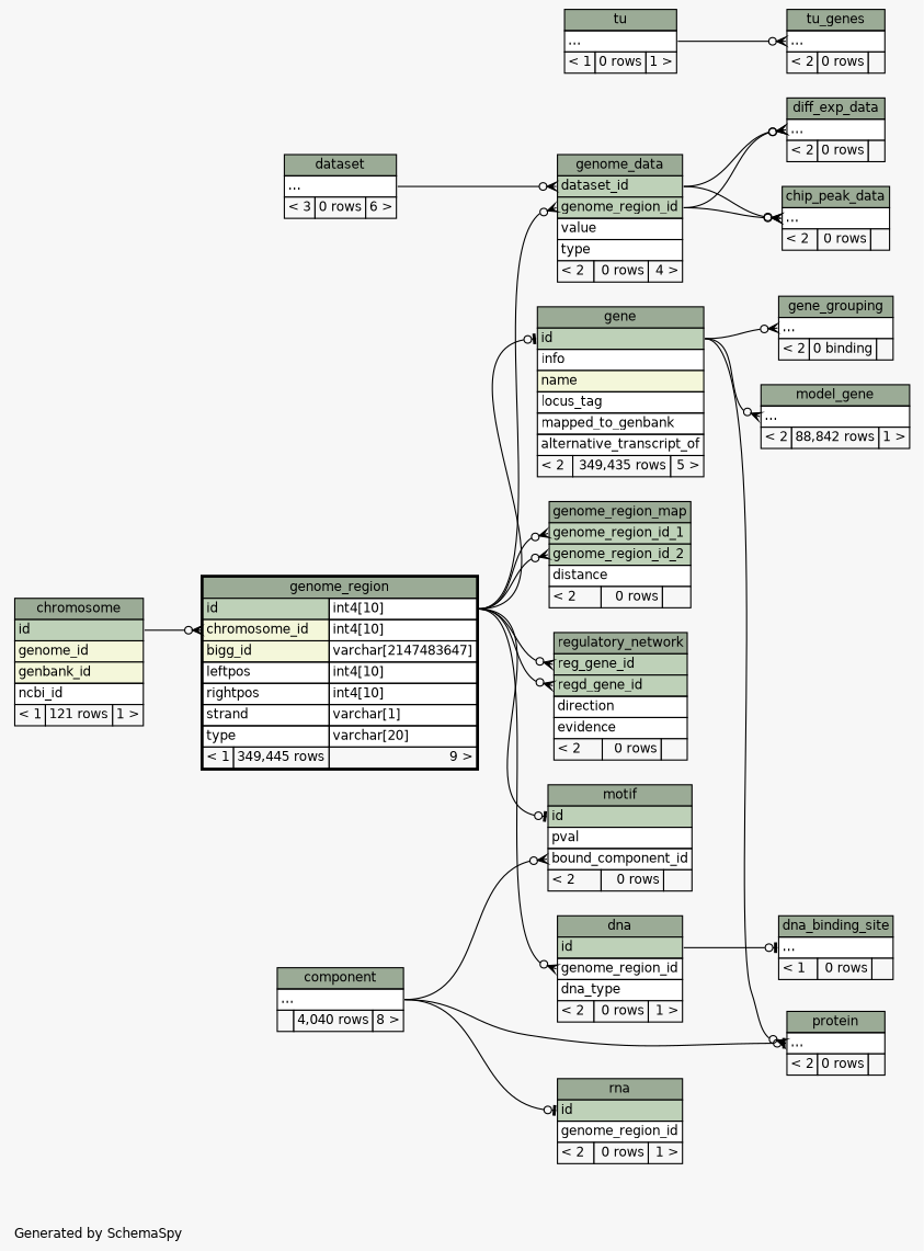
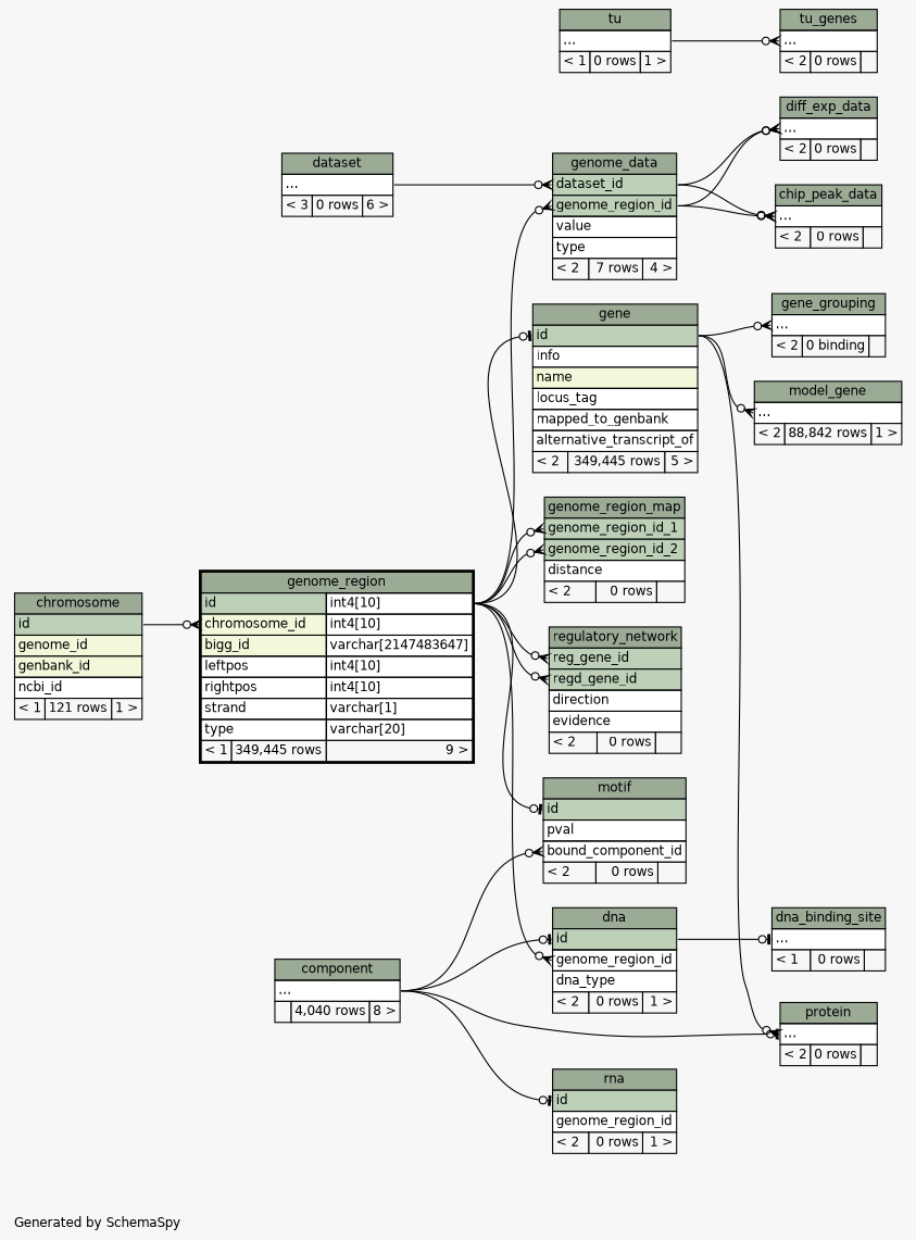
  digraph {
    bgcolor="#f7f7f7"
    fontname=Helvetica
    fontsize=11
    label="\nGenerated by SchemaSpy"
    labeljust=l
    nodesep=0.18
    rankdir=RL
    ranksep=0.46
    node [fontname=Helvetica fontsize=11 shape=plaintext]
    edge [arrowhead=none arrowsize=0.8 arrowtail=crowodot dir=back headport="id.type:e" tailport="elipses:w"]
    n1 [label=<     <TABLE BORDER="0" CELLBORDER="1" CELLSPACING="0" BGCOLOR="#ffffff">       <TR><TD COLSPAN="3" BGCOLOR="#9bab96" ALIGN="CENTER">chip_peak_data</TD></TR>       <TR><TD PORT="elipses" COLSPAN="3" ALIGN="LEFT">...</TD></TR>       <TR><TD ALIGN="LEFT" BGCOLOR="#f7f7f7">&lt; 2</TD><TD ALIGN="RIGHT" BGCOLOR="#f7f7f7">0 rows</TD><TD ALIGN="RIGHT" BGCOLOR="#f7f7f7">  </TD></TR>     </TABLE>>]
-   n2 [label=<     <TABLE BORDER="0" CELLBORDER="1" CELLSPACING="0" BGCOLOR="#ffffff">       <TR><TD COLSPAN="3" BGCOLOR="#9bab96" ALIGN="CENTER">genome_data</TD></TR>       <TR><TD PORT="dataset_id" COLSPAN="3" BGCOLOR="#bed1b8" ALIGN="LEFT">dataset_id</TD></TR>       <TR><TD PORT="genome_region_id" COLSPAN="3" BGCOLOR="#bed1b8" ALIGN="LEFT">genome_region_id</TD></TR>       <TR><TD PORT="value" COLSPAN="3" ALIGN="LEFT">value</TD></TR>       <TR><TD PORT="type" COLSPAN="3" ALIGN="LEFT">type</TD></TR>       <TR><TD ALIGN="LEFT" BGCOLOR="#f7f7f7">&lt; 2</TD><TD ALIGN="RIGHT" BGCOLOR="#f7f7f7">0 rows</TD><TD ALIGN="RIGHT" BGCOLOR="#f7f7f7">4 &gt;</TD></TR>     </TABLE>>]
+   n2 [label=<     <TABLE BORDER="0" CELLBORDER="1" CELLSPACING="0" BGCOLOR="#ffffff">       <TR><TD COLSPAN="3" BGCOLOR="#9bab96" ALIGN="CENTER">genome_data</TD></TR>       <TR><TD PORT="dataset_id" COLSPAN="3" BGCOLOR="#bed1b8" ALIGN="LEFT">dataset_id</TD></TR>       <TR><TD PORT="genome_region_id" COLSPAN="3" BGCOLOR="#bed1b8" ALIGN="LEFT">genome_region_id</TD></TR>       <TR><TD PORT="value" COLSPAN="3" ALIGN="LEFT">value</TD></TR>       <TR><TD PORT="type" COLSPAN="3" ALIGN="LEFT">type</TD></TR>       <TR><TD ALIGN="LEFT" BGCOLOR="#f7f7f7">&lt; 2</TD><TD ALIGN="RIGHT" BGCOLOR="#f7f7f7">7 rows</TD><TD ALIGN="RIGHT" BGCOLOR="#f7f7f7">4 &gt;</TD></TR>     </TABLE>>]
    n3 [label=<     <TABLE BORDER="2" CELLBORDER="1" CELLSPACING="0" BGCOLOR="#ffffff">       <TR><TD COLSPAN="3" BGCOLOR="#9bab96" ALIGN="CENTER">genome_region</TD></TR>       <TR><TD PORT="id" COLSPAN="2" BGCOLOR="#bed1b8" ALIGN="LEFT">id</TD><TD PORT="id.type" ALIGN="LEFT">int4[10]</TD></TR>       <TR><TD PORT="chromosome_id" COLSPAN="2" BGCOLOR="#f4f7da" ALIGN="LEFT">chromosome_id</TD><TD PORT="chromosome_id.type" ALIGN="LEFT">int4[10]</TD></TR>       <TR><TD PORT="bigg_id" COLSPAN="2" BGCOLOR="#f4f7da" ALIGN="LEFT">bigg_id</TD><TD PORT="bigg_id.type" ALIGN="LEFT">varchar[2147483647]</TD></TR>       <TR><TD PORT="leftpos" COLSPAN="2" ALIGN="LEFT">leftpos</TD><TD PORT="leftpos.type" ALIGN="LEFT">int4[10]</TD></TR>       <TR><TD PORT="rightpos" COLSPAN="2" ALIGN="LEFT">rightpos</TD><TD PORT="rightpos.type" ALIGN="LEFT">int4[10]</TD></TR>       <TR><TD PORT="strand" COLSPAN="2" ALIGN="LEFT">strand</TD><TD PORT="strand.type" ALIGN="LEFT">varchar[1]</TD></TR>       <TR><TD PORT="type" COLSPAN="2" ALIGN="LEFT">type</TD><TD PORT="type.type" ALIGN="LEFT">varchar[20]</TD></TR>       <TR><TD ALIGN="LEFT" BGCOLOR="#f7f7f7">&lt; 1</TD><TD ALIGN="RIGHT" BGCOLOR="#f7f7f7">349,445 rows</TD><TD ALIGN="RIGHT" BGCOLOR="#f7f7f7">9 &gt;</TD></TR>     </TABLE>>]
    n4 [label=<     <TABLE BORDER="0" CELLBORDER="1" CELLSPACING="0" BGCOLOR="#ffffff">       <TR><TD COLSPAN="3" BGCOLOR="#9bab96" ALIGN="CENTER">dataset</TD></TR>       <TR><TD PORT="elipses" COLSPAN="3" ALIGN="LEFT">...</TD></TR>       <TR><TD ALIGN="LEFT" BGCOLOR="#f7f7f7">&lt; 3</TD><TD ALIGN="RIGHT" BGCOLOR="#f7f7f7">0 rows</TD><TD ALIGN="RIGHT" BGCOLOR="#f7f7f7">6 &gt;</TD></TR>     </TABLE>>]
    n5 [label=<     <TABLE BORDER="0" CELLBORDER="1" CELLSPACING="0" BGCOLOR="#ffffff">       <TR><TD COLSPAN="3" BGCOLOR="#9bab96" ALIGN="CENTER">chromosome</TD></TR>       <TR><TD PORT="id" COLSPAN="3" BGCOLOR="#bed1b8" ALIGN="LEFT">id</TD></TR>       <TR><TD PORT="genome_id" COLSPAN="3" BGCOLOR="#f4f7da" ALIGN="LEFT">genome_id</TD></TR>       <TR><TD PORT="genbank_id" COLSPAN="3" BGCOLOR="#f4f7da" ALIGN="LEFT">genbank_id</TD></TR>       <TR><TD PORT="ncbi_id" COLSPAN="3" ALIGN="LEFT">ncbi_id</TD></TR>       <TR><TD ALIGN="LEFT" BGCOLOR="#f7f7f7">&lt; 1</TD><TD ALIGN="RIGHT" BGCOLOR="#f7f7f7">121 rows</TD><TD ALIGN="RIGHT" BGCOLOR="#f7f7f7">1 &gt;</TD></TR>     </TABLE>>]
    n6 [label=<     <TABLE BORDER="0" CELLBORDER="1" CELLSPACING="0" BGCOLOR="#ffffff">       <TR><TD COLSPAN="3" BGCOLOR="#9bab96" ALIGN="CENTER">diff_exp_data</TD></TR>       <TR><TD PORT="elipses" COLSPAN="3" ALIGN="LEFT">...</TD></TR>       <TR><TD ALIGN="LEFT" BGCOLOR="#f7f7f7">&lt; 2</TD><TD ALIGN="RIGHT" BGCOLOR="#f7f7f7">0 rows</TD><TD ALIGN="RIGHT" BGCOLOR="#f7f7f7">  </TD></TR>     </TABLE>>]
    n7 [label=<     <TABLE BORDER="0" CELLBORDER="1" CELLSPACING="0" BGCOLOR="#ffffff">       <TR><TD COLSPAN="3" BGCOLOR="#9bab96" ALIGN="CENTER">dna</TD></TR>       <TR><TD PORT="id" COLSPAN="3" BGCOLOR="#bed1b8" ALIGN="LEFT">id</TD></TR>       <TR><TD PORT="genome_region_id" COLSPAN="3" ALIGN="LEFT">genome_region_id</TD></TR>       <TR><TD PORT="dna_type" COLSPAN="3" ALIGN="LEFT">dna_type</TD></TR>       <TR><TD ALIGN="LEFT" BGCOLOR="#f7f7f7">&lt; 2</TD><TD ALIGN="RIGHT" BGCOLOR="#f7f7f7">0 rows</TD><TD ALIGN="RIGHT" BGCOLOR="#f7f7f7">1 &gt;</TD></TR>     </TABLE>>]
    n8 [label=<     <TABLE BORDER="0" CELLBORDER="1" CELLSPACING="0" BGCOLOR="#ffffff">       <TR><TD COLSPAN="3" BGCOLOR="#9bab96" ALIGN="CENTER">component</TD></TR>       <TR><TD PORT="elipses" COLSPAN="3" ALIGN="LEFT">...</TD></TR>       <TR><TD ALIGN="LEFT" BGCOLOR="#f7f7f7">  </TD><TD ALIGN="RIGHT" BGCOLOR="#f7f7f7">4,040 rows</TD><TD ALIGN="RIGHT" BGCOLOR="#f7f7f7">8 &gt;</TD></TR>     </TABLE>>]
    n9 [label=<     <TABLE BORDER="0" CELLBORDER="1" CELLSPACING="0" BGCOLOR="#ffffff">       <TR><TD COLSPAN="3" BGCOLOR="#9bab96" ALIGN="CENTER">dna_binding_site</TD></TR>       <TR><TD PORT="elipses" COLSPAN="3" ALIGN="LEFT">...</TD></TR>       <TR><TD ALIGN="LEFT" BGCOLOR="#f7f7f7">&lt; 1</TD><TD ALIGN="RIGHT" BGCOLOR="#f7f7f7">0 rows</TD><TD ALIGN="RIGHT" BGCOLOR="#f7f7f7">  </TD></TR>     </TABLE>>]
-   n10 [label=<     <TABLE BORDER="0" CELLBORDER="1" CELLSPACING="0" BGCOLOR="#ffffff">       <TR><TD COLSPAN="3" BGCOLOR="#9bab96" ALIGN="CENTER">gene</TD></TR>       <TR><TD PORT="id" COLSPAN="3" BGCOLOR="#bed1b8" ALIGN="LEFT">id</TD></TR>       <TR><TD PORT="info" COLSPAN="3" ALIGN="LEFT">info</TD></TR>       <TR><TD PORT="name" COLSPAN="3" BGCOLOR="#f4f7da" ALIGN="LEFT">name</TD></TR>       <TR><TD PORT="locus_tag" COLSPAN="3" ALIGN="LEFT">locus_tag</TD></TR>       <TR><TD PORT="mapped_to_genbank" COLSPAN="3" ALIGN="LEFT">mapped_to_genbank</TD></TR>       <TR><TD PORT="alternative_transcript_of" COLSPAN="3" ALIGN="LEFT">alternative_transcript_of</TD></TR>       <TR><TD ALIGN="LEFT" BGCOLOR="#f7f7f7">&lt; 2</TD><TD ALIGN="RIGHT" BGCOLOR="#f7f7f7">349,435 rows</TD><TD ALIGN="RIGHT" BGCOLOR="#f7f7f7">5 &gt;</TD></TR>     </TABLE>>]
+   n10 [label=<     <TABLE BORDER="0" CELLBORDER="1" CELLSPACING="0" BGCOLOR="#ffffff">       <TR><TD COLSPAN="3" BGCOLOR="#9bab96" ALIGN="CENTER">gene</TD></TR>       <TR><TD PORT="id" COLSPAN="3" BGCOLOR="#bed1b8" ALIGN="LEFT">id</TD></TR>       <TR><TD PORT="info" COLSPAN="3" ALIGN="LEFT">info</TD></TR>       <TR><TD PORT="name" COLSPAN="3" BGCOLOR="#f4f7da" ALIGN="LEFT">name</TD></TR>       <TR><TD PORT="locus_tag" COLSPAN="3" ALIGN="LEFT">locus_tag</TD></TR>       <TR><TD PORT="mapped_to_genbank" COLSPAN="3" ALIGN="LEFT">mapped_to_genbank</TD></TR>       <TR><TD PORT="alternative_transcript_of" COLSPAN="3" ALIGN="LEFT">alternative_transcript_of</TD></TR>       <TR><TD ALIGN="LEFT" BGCOLOR="#f7f7f7">&lt; 2</TD><TD ALIGN="RIGHT" BGCOLOR="#f7f7f7">349,445 rows</TD><TD ALIGN="RIGHT" BGCOLOR="#f7f7f7">5 &gt;</TD></TR>     </TABLE>>]
    n11 [label=<     <TABLE BORDER="0" CELLBORDER="1" CELLSPACING="0" BGCOLOR="#ffffff">       <TR><TD COLSPAN="3" BGCOLOR="#9bab96" ALIGN="CENTER">gene_grouping</TD></TR>       <TR><TD PORT="elipses" COLSPAN="3" ALIGN="LEFT">...</TD></TR>       <TR><TD ALIGN="LEFT" BGCOLOR="#f7f7f7">&lt; 2</TD><TD ALIGN="RIGHT" BGCOLOR="#f7f7f7">0 binding</TD><TD ALIGN="RIGHT" BGCOLOR="#f7f7f7">  </TD></TR>     </TABLE>>]
    n12 [label=<     <TABLE BORDER="0" CELLBORDER="1" CELLSPACING="0" BGCOLOR="#ffffff">       <TR><TD COLSPAN="3" BGCOLOR="#9bab96" ALIGN="CENTER">genome_region_map</TD></TR>       <TR><TD PORT="genome_region_id_1" COLSPAN="3" BGCOLOR="#bed1b8" ALIGN="LEFT">genome_region_id_1</TD></TR>       <TR><TD PORT="genome_region_id_2" COLSPAN="3" BGCOLOR="#bed1b8" ALIGN="LEFT">genome_region_id_2</TD></TR>       <TR><TD PORT="distance" COLSPAN="3" ALIGN="LEFT">distance</TD></TR>       <TR><TD ALIGN="LEFT" BGCOLOR="#f7f7f7">&lt; 2</TD><TD ALIGN="RIGHT" BGCOLOR="#f7f7f7">0 rows</TD><TD ALIGN="RIGHT" BGCOLOR="#f7f7f7">  </TD></TR>     </TABLE>>]
    n13 [label=<     <TABLE BORDER="0" CELLBORDER="1" CELLSPACING="0" BGCOLOR="#ffffff">       <TR><TD COLSPAN="3" BGCOLOR="#9bab96" ALIGN="CENTER">model_gene</TD></TR>       <TR><TD PORT="elipses" COLSPAN="3" ALIGN="LEFT">...</TD></TR>       <TR><TD ALIGN="LEFT" BGCOLOR="#f7f7f7">&lt; 2</TD><TD ALIGN="RIGHT" BGCOLOR="#f7f7f7">88,842 rows</TD><TD ALIGN="RIGHT" BGCOLOR="#f7f7f7">1 &gt;</TD></TR>     </TABLE>>]
    n14 [label=<     <TABLE BORDER="0" CELLBORDER="1" CELLSPACING="0" BGCOLOR="#ffffff">       <TR><TD COLSPAN="3" BGCOLOR="#9bab96" ALIGN="CENTER">motif</TD></TR>       <TR><TD PORT="id" COLSPAN="3" BGCOLOR="#bed1b8" ALIGN="LEFT">id</TD></TR>       <TR><TD PORT="pval" COLSPAN="3" ALIGN="LEFT">pval</TD></TR>       <TR><TD PORT="bound_component_id" COLSPAN="3" ALIGN="LEFT">bound_component_id</TD></TR>       <TR><TD ALIGN="LEFT" BGCOLOR="#f7f7f7">&lt; 2</TD><TD ALIGN="RIGHT" BGCOLOR="#f7f7f7">0 rows</TD><TD ALIGN="RIGHT" BGCOLOR="#f7f7f7">  </TD></TR>     </TABLE>>]
    n15 [label=<     <TABLE BORDER="0" CELLBORDER="1" CELLSPACING="0" BGCOLOR="#ffffff">       <TR><TD COLSPAN="3" BGCOLOR="#9bab96" ALIGN="CENTER">protein</TD></TR>       <TR><TD PORT="elipses" COLSPAN="3" ALIGN="LEFT">...</TD></TR>       <TR><TD ALIGN="LEFT" BGCOLOR="#f7f7f7">&lt; 2</TD><TD ALIGN="RIGHT" BGCOLOR="#f7f7f7">0 rows</TD><TD ALIGN="RIGHT" BGCOLOR="#f7f7f7">  </TD></TR>     </TABLE>>]
    n16 [label=<     <TABLE BORDER="0" CELLBORDER="1" CELLSPACING="0" BGCOLOR="#ffffff">       <TR><TD COLSPAN="3" BGCOLOR="#9bab96" ALIGN="CENTER">regulatory_network</TD></TR>       <TR><TD PORT="reg_gene_id" COLSPAN="3" BGCOLOR="#bed1b8" ALIGN="LEFT">reg_gene_id</TD></TR>       <TR><TD PORT="regd_gene_id" COLSPAN="3" BGCOLOR="#bed1b8" ALIGN="LEFT">regd_gene_id</TD></TR>       <TR><TD PORT="direction" COLSPAN="3" ALIGN="LEFT">direction</TD></TR>       <TR><TD PORT="evidence" COLSPAN="3" ALIGN="LEFT">evidence</TD></TR>       <TR><TD ALIGN="LEFT" BGCOLOR="#f7f7f7">&lt; 2</TD><TD ALIGN="RIGHT" BGCOLOR="#f7f7f7">0 rows</TD><TD ALIGN="RIGHT" BGCOLOR="#f7f7f7">  </TD></TR>     </TABLE>>]
    n17 [label=<     <TABLE BORDER="0" CELLBORDER="1" CELLSPACING="0" BGCOLOR="#ffffff">       <TR><TD COLSPAN="3" BGCOLOR="#9bab96" ALIGN="CENTER">rna</TD></TR>       <TR><TD PORT="id" COLSPAN="3" BGCOLOR="#bed1b8" ALIGN="LEFT">id</TD></TR>       <TR><TD PORT="genome_region_id" COLSPAN="3" ALIGN="LEFT">genome_region_id</TD></TR>       <TR><TD ALIGN="LEFT" BGCOLOR="#f7f7f7">&lt; 2</TD><TD ALIGN="RIGHT" BGCOLOR="#f7f7f7">0 rows</TD><TD ALIGN="RIGHT" BGCOLOR="#f7f7f7">1 &gt;</TD></TR>     </TABLE>>]
    n18 [label=<     <TABLE BORDER="0" CELLBORDER="1" CELLSPACING="0" BGCOLOR="#ffffff">       <TR><TD COLSPAN="3" BGCOLOR="#9bab96" ALIGN="CENTER">tu</TD></TR>       <TR><TD PORT="elipses" COLSPAN="3" ALIGN="LEFT">...</TD></TR>       <TR><TD ALIGN="LEFT" BGCOLOR="#f7f7f7">&lt; 1</TD><TD ALIGN="RIGHT" BGCOLOR="#f7f7f7">0 rows</TD><TD ALIGN="RIGHT" BGCOLOR="#f7f7f7">1 &gt;</TD></TR>     </TABLE>>]
    n19 [label=<     <TABLE BORDER="0" CELLBORDER="1" CELLSPACING="0" BGCOLOR="#ffffff">       <TR><TD COLSPAN="3" BGCOLOR="#9bab96" ALIGN="CENTER">tu_genes</TD></TR>       <TR><TD PORT="elipses" COLSPAN="3" ALIGN="LEFT">...</TD></TR>       <TR><TD ALIGN="LEFT" BGCOLOR="#f7f7f7">&lt; 2</TD><TD ALIGN="RIGHT" BGCOLOR="#f7f7f7">0 rows</TD><TD ALIGN="RIGHT" BGCOLOR="#f7f7f7">  </TD></TR>     </TABLE>>]
    n1 -> n2 [headport="dataset_id:e"]
    n1 -> n2 [headport="genome_region_id:e"]
    n2 -> n3 [tailport="genome_region_id:w"]
    n2 -> n4 [headport="elipses:e" tailport="dataset_id:w"]
    n3 -> n5 [headport="id:e" tailport="chromosome_id:w"]
    n6 -> n2 [headport="dataset_id:e"]
    n6 -> n2 [headport="genome_region_id:e"]
    n7 -> n3 [tailport="genome_region_id:w"]
+   n7 -> n8 [arrowtail=teeodot headport="elipses:e" tailport="id:w"]
    n9 -> n7 [arrowtail=teeodot headport="id:e"]
    n10 -> n3 [arrowtail=teeodot tailport="id:w"]
    n11 -> n10 [headport="id:e"]
    n12 -> n3 [tailport="genome_region_id_1:w"]
    n12 -> n3 [tailport="genome_region_id_2:w"]
    n13 -> n10 [headport="id:e"]
    n14 -> n3 [arrowtail=teeodot tailport="id:w"]
    n14 -> n8 [headport="elipses:e" tailport="bound_component_id:w"]
    n15 -> n8 [arrowtail=teeodot headport="elipses:e"]
    n15 -> n10 [headport="id:e"]
    n16 -> n3 [tailport="reg_gene_id:w"]
    n16 -> n3 [tailport="regd_gene_id:w"]
    n17 -> n8 [arrowtail=teeodot headport="elipses:e" tailport="id:w"]
    n19 -> n18 [headport="elipses:e"]
  }
